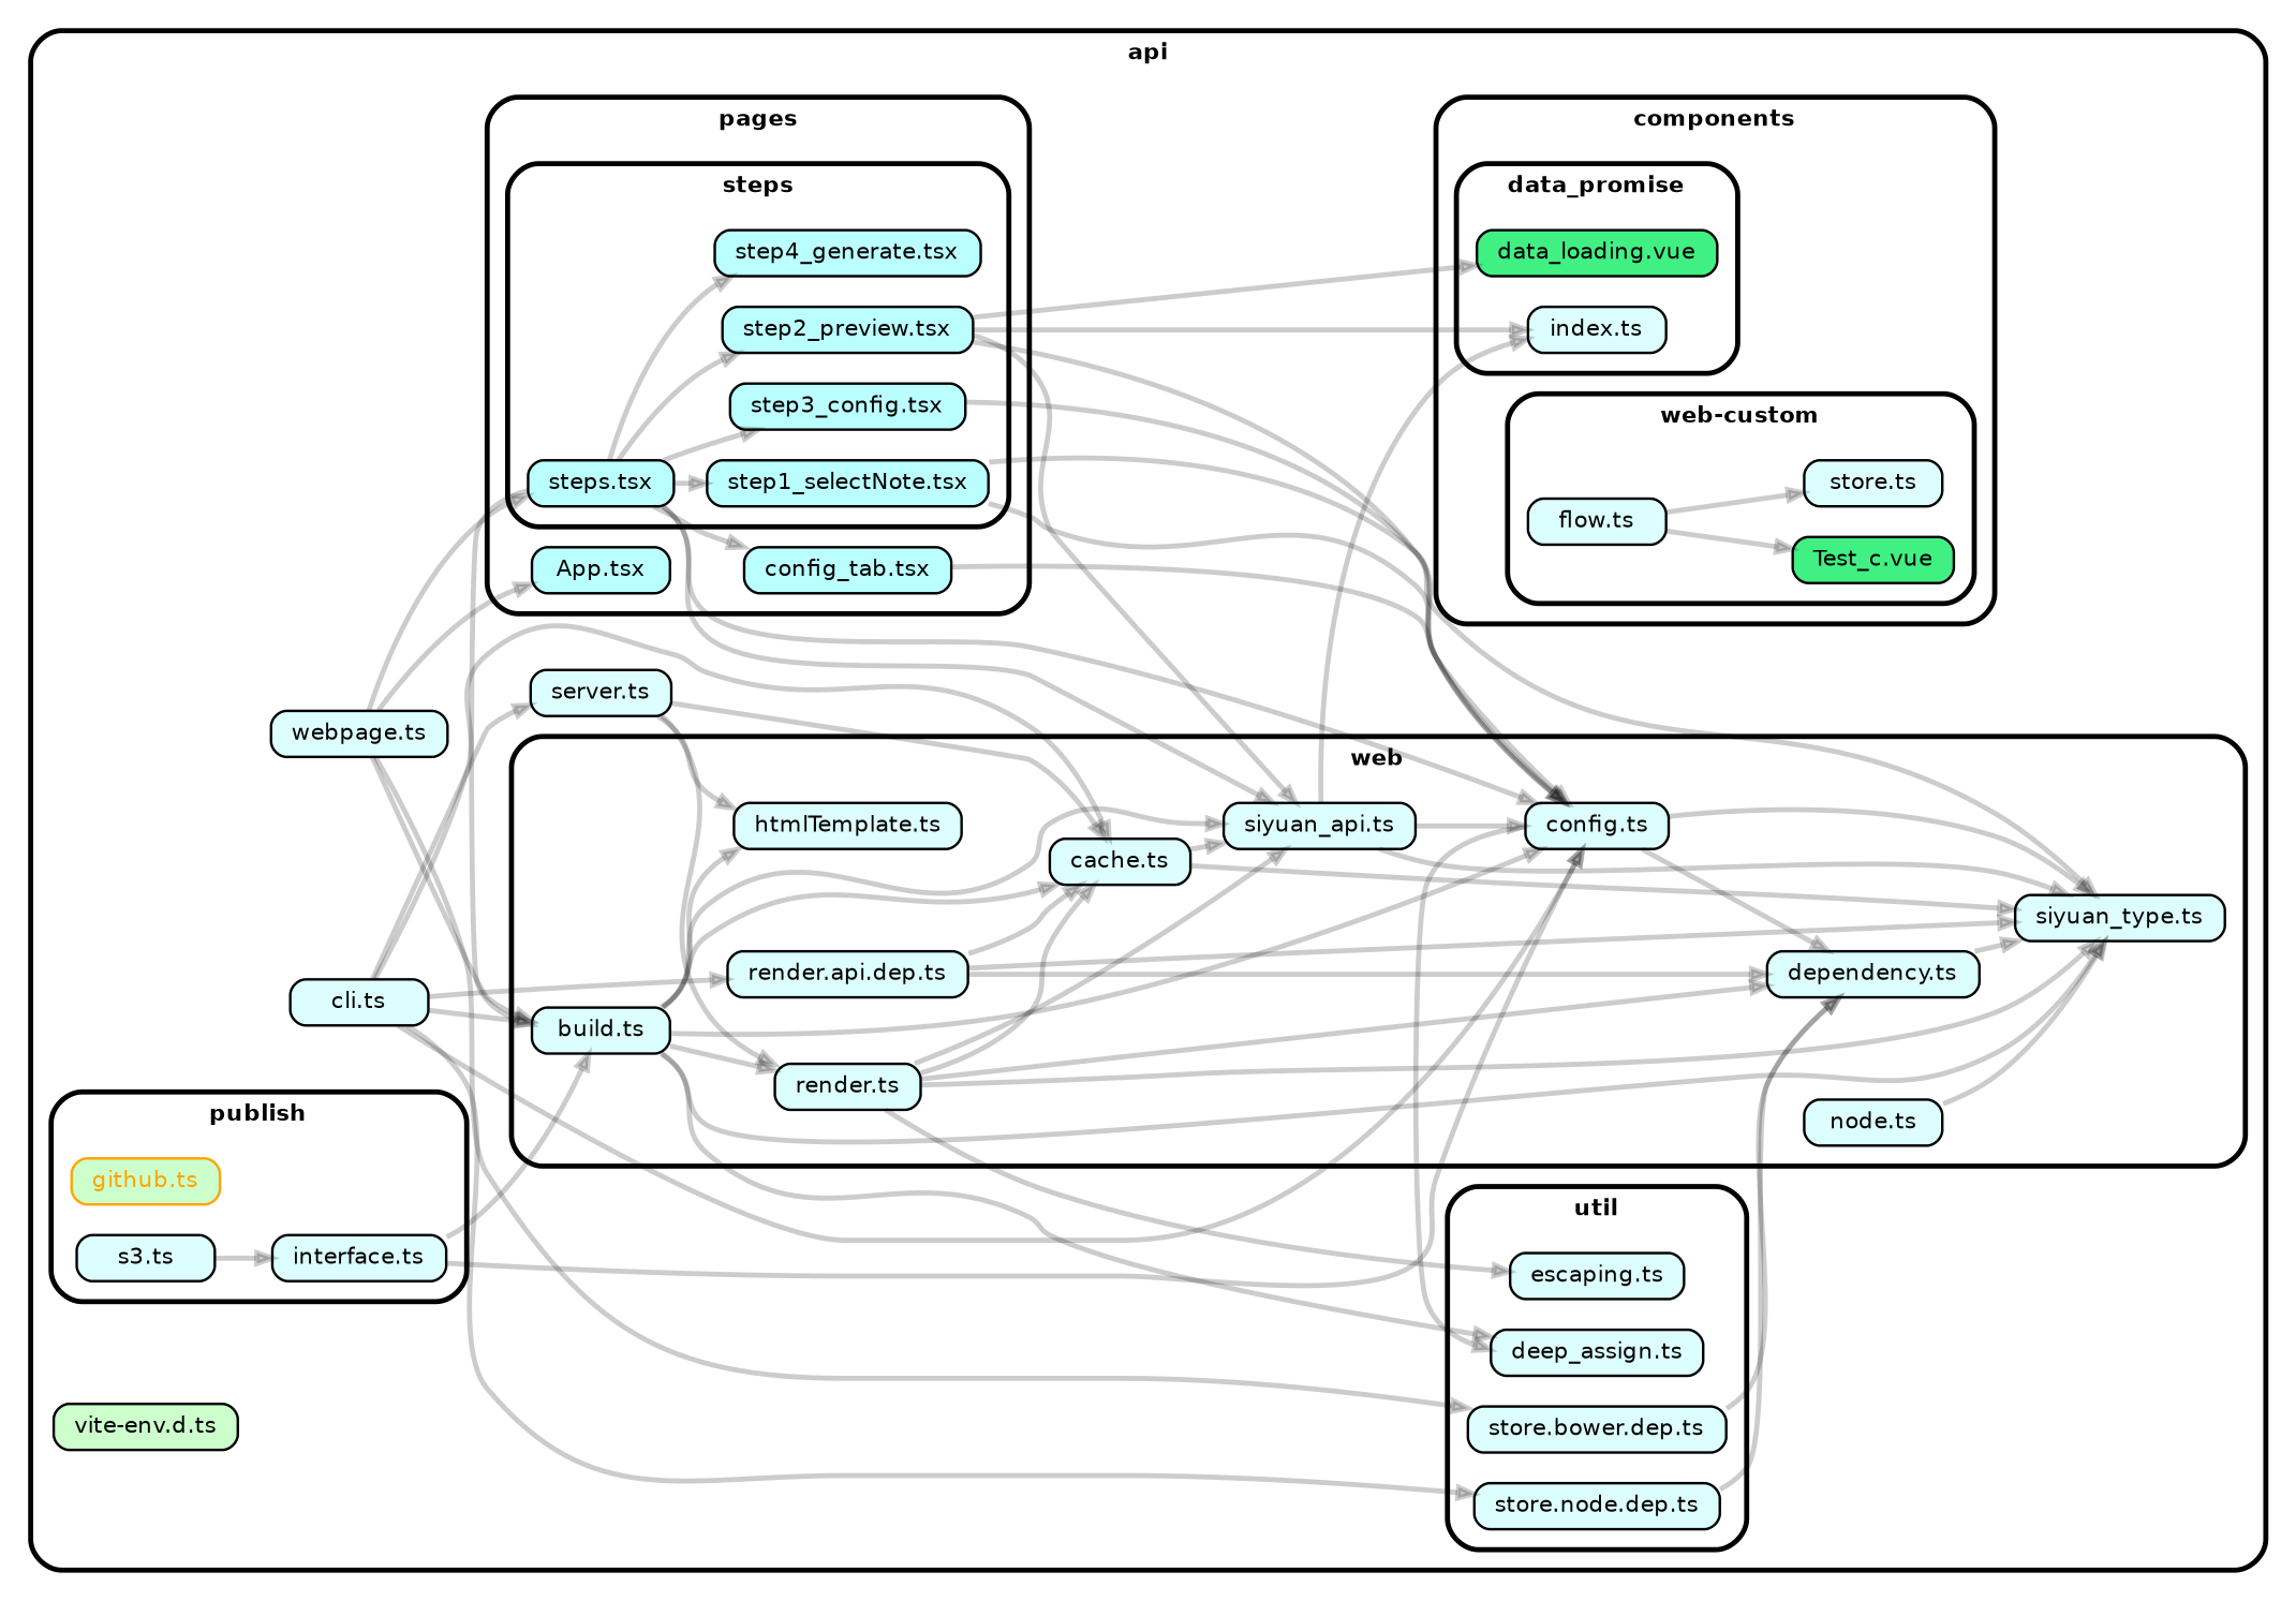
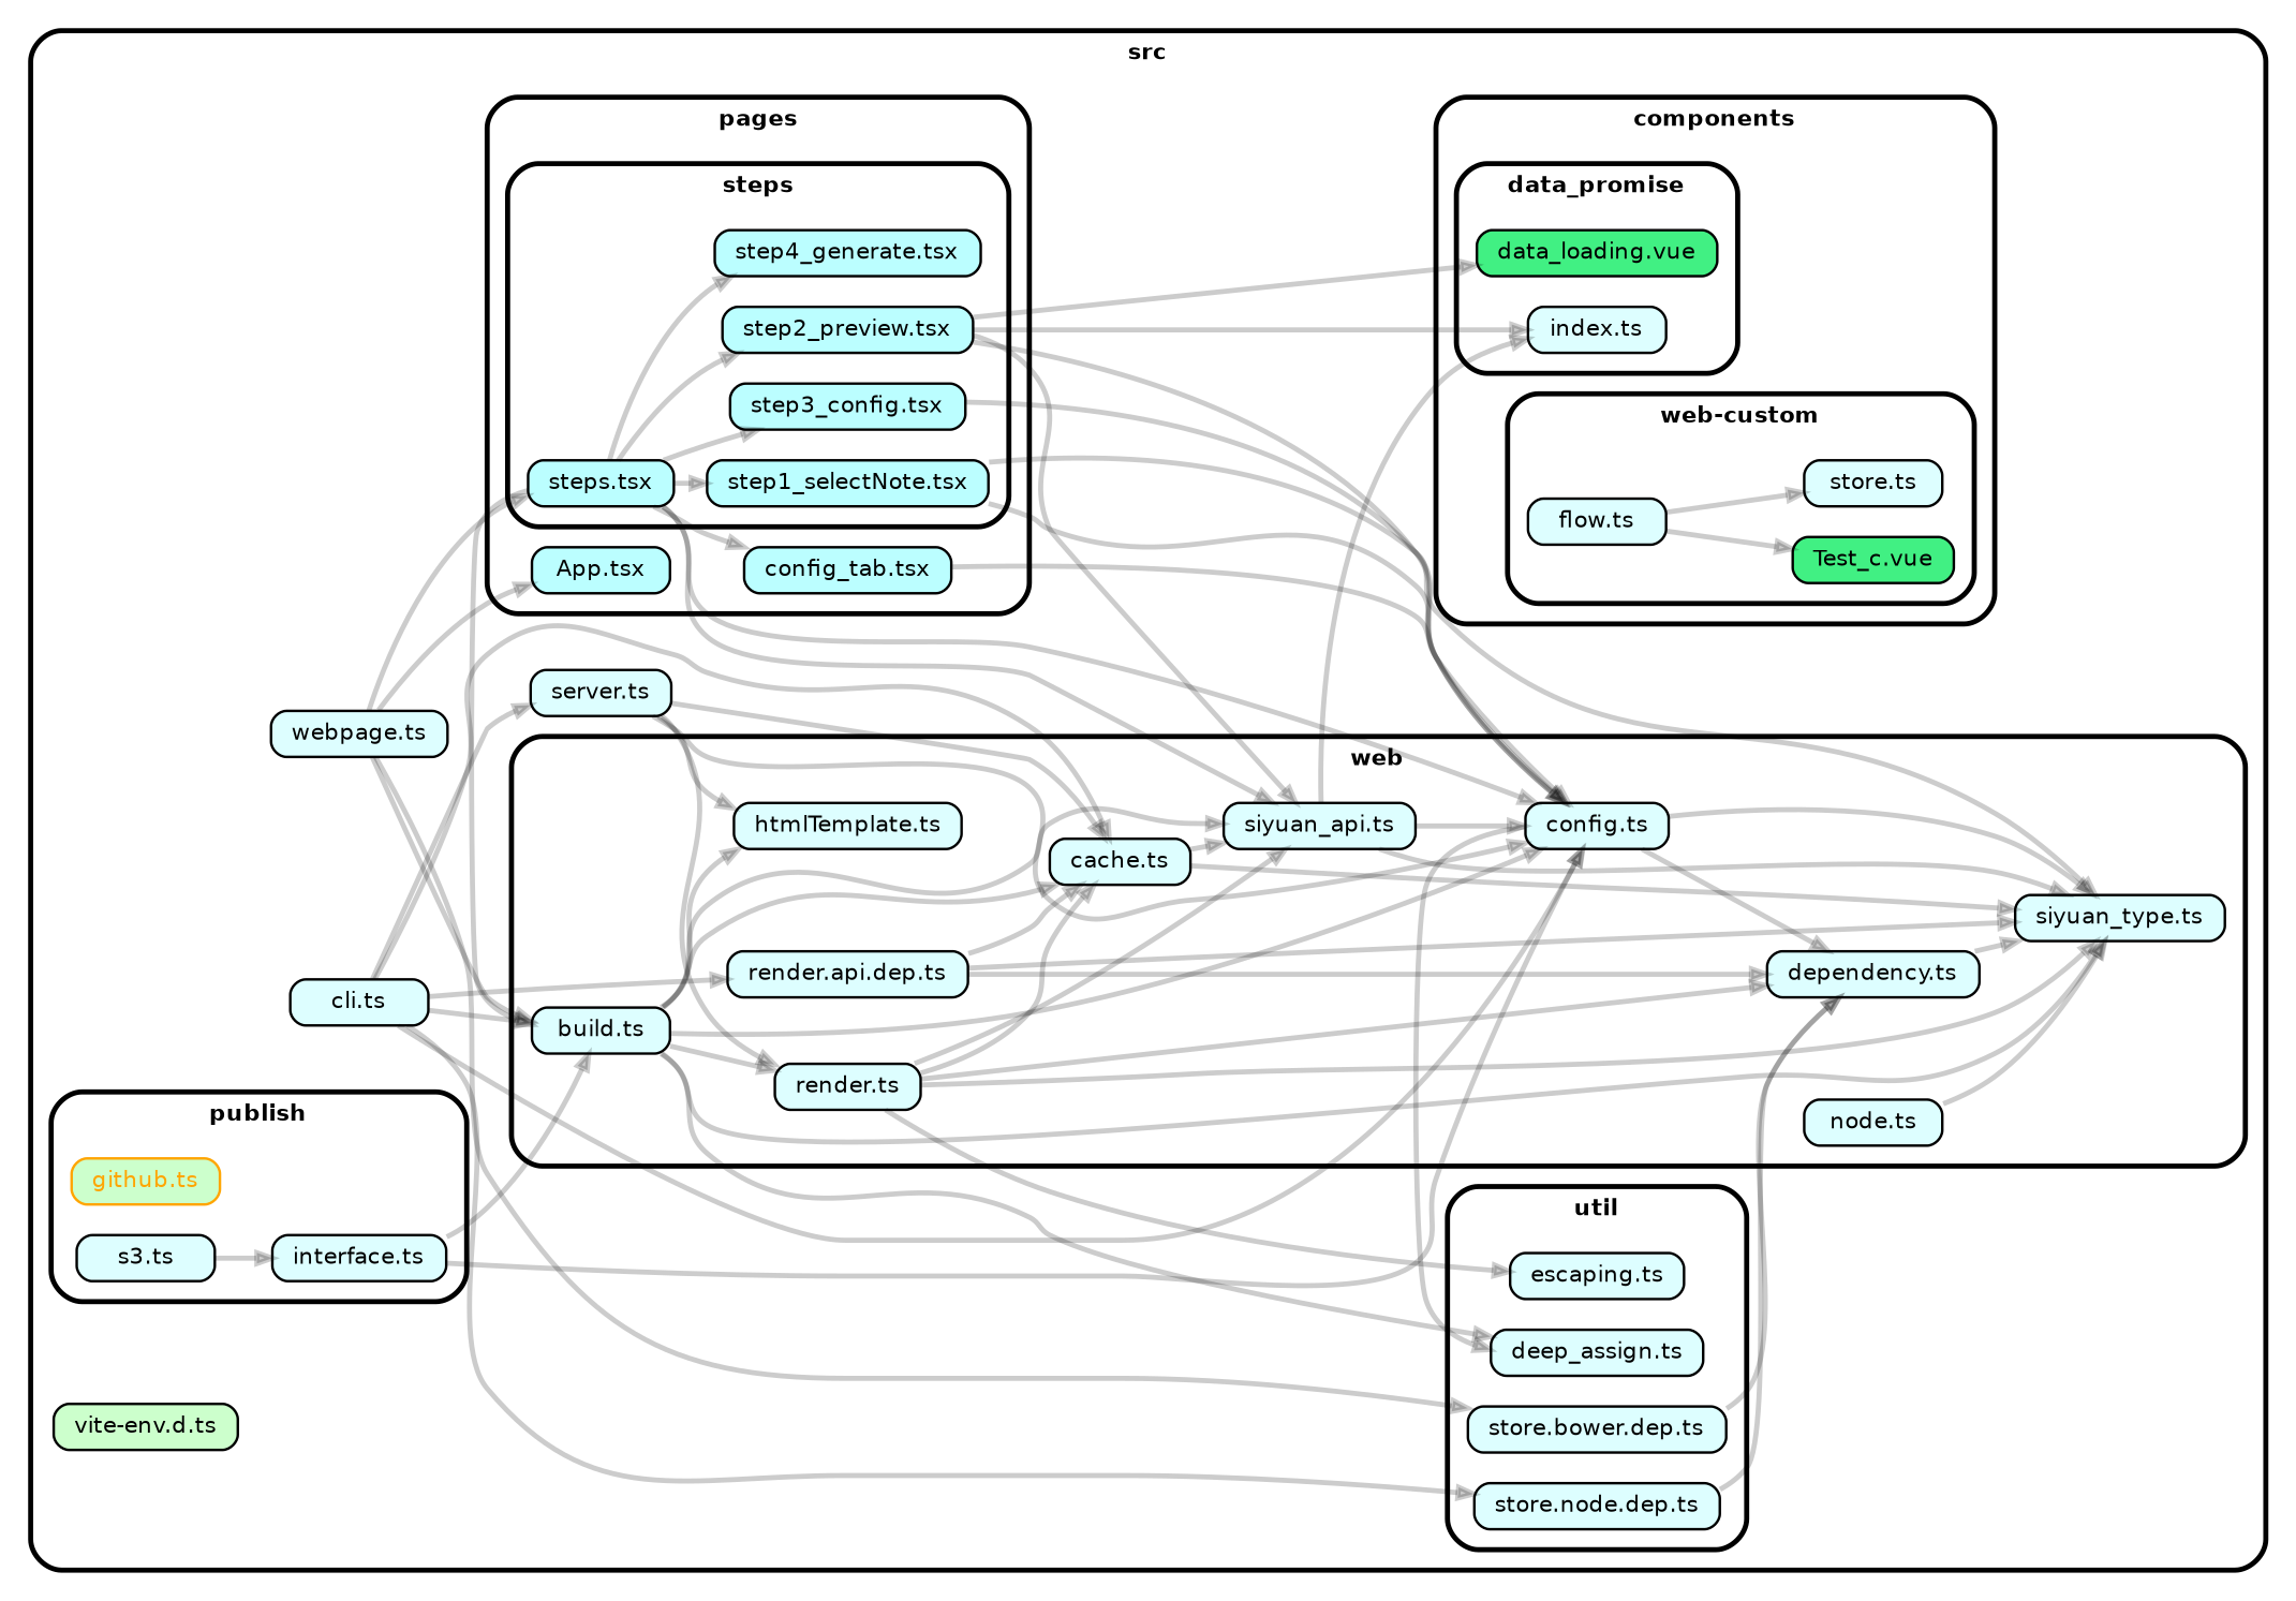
  strict digraph {
    compound=true
    fillcolor="#ffffff"
    fontname="Helvetica-bold"
    fontsize=9
    nodesep=0.16
    rankdir=LR
    ranksep=0.18
    splines=true
    style="rounded,bold,filled"
    node [color=black fillcolor="#ddfeff" fontcolor=black fontname=Helvetica fontsize=9 shape=box style="rounded, filled"]
    edge [arrowhead=normal arrowsize=0.6 color="#00000033" fontname=Helvetica fontsize=9 penwidth=2.0]
    n1 [fillcolor="#41f083" height=0.2 label=<data_loading.vue>]
    n2 [height=0.2 label=<index.ts>]
    n3 [fillcolor="#41f083" height=0.2 label=<Test_c.vue>]
    n4 [height=0.2 label=<flow.ts>]
    n5 [height=0.2 label=<store.ts>]
    n6 [color=orange fillcolor="#ccffcc" fontcolor=orange height=0.2 label=<github.ts>]
    n7 [height=0.2 label=<interface.ts>]
    n8 [height=0.2 label=<s3.ts>]
    n9 [height=0.2 label=<build.ts>]
    n10 [height=0.2 label=<cache.ts>]
    n11 [height=0.2 label=<config.ts>]
    n12 [height=0.2 label=<render.api.dep.ts>]
    n13 [height=0.2 label=<htmlTemplate.ts>]
    n14 [height=0.2 label=<render.ts>]
    n15 [height=0.2 label=<siyuan_api.ts>]
    n16 [height=0.2 label=<siyuan_type.ts>]
    n17 [height=0.2 label=<node.ts>]
    n18 [height=0.2 label=<dependency.ts>]
    n19 [fillcolor="#bbfeff" height=0.2 label=<step1_selectNote.tsx>]
    n20 [fillcolor="#bbfeff" height=0.2 label=<step2_preview.tsx>]
    n21 [fillcolor="#bbfeff" height=0.2 label=<step3_config.tsx>]
    n22 [fillcolor="#bbfeff" height=0.2 label=<step4_generate.tsx>]
    n23 [fillcolor="#bbfeff" height=0.2 label=<steps.tsx>]
    n24 [fillcolor="#bbfeff" height=0.2 label=<App.tsx>]
    n25 [fillcolor="#bbfeff" height=0.2 label=<config_tab.tsx>]
    n26 [height=0.2 label=<store.node.dep.ts>]
    n27 [height=0.2 label=<deep_assign.ts>]
    n28 [height=0.2 label=<escaping.ts>]
    n29 [height=0.2 label=<store.bower.dep.ts>]
    n30 [height=0.2 label=<cli.ts>]
    n31 [height=0.2 label=<server.ts>]
    n32 [fillcolor="#ccffcc" height=0.2 label=<vite-env.d.ts>]
    n33 [height=0.2 label=<webpage.ts>]
    subgraph cluster_1 {
-     label=api
+     label=src
      n30
      n31
      n32
      n33
      subgraph cluster_2 {
        label=components
        subgraph cluster_3 {
          label=data_promise
          n1
          n2
        }
        subgraph cluster_4 {
          label="web-custom"
          n3
          n4
          n5
        }
      }
      subgraph cluster_5 {
        label=publish
        n6
        n7
        n8
      }
      subgraph cluster_6 {
        label=web
        n9
        n10
        n11
        n12
        n13
        n14
        n15
        n16
        n17
        n18
      }
      subgraph cluster_7 {
        label=pages
        n24
        n25
        subgraph cluster_8 {
          label=steps
          n19
          n20
          n21
          n22
          n23
        }
      }
      subgraph cluster_9 {
        label=util
        n26
        n27
        n28
        n29
      }
    }
    n4 -> n3
    n4 -> n5
    n7 -> n9
    n7 -> n11
    n8 -> n7
    n9 -> n10
    n9 -> n11
    n9 -> n13
    n9 -> n14
    n9 -> n15
    n9 -> n16
    n9 -> n27
    n10 -> n15
    n10 -> n16
    n11 -> n16
    n11 -> n18
    n11 -> n27
    n12 -> n10
    n12 -> n16
    n12 -> n18
    n14 -> n10
    n14 -> n15
    n14 -> n16
    n14 -> n18
    n14 -> n28
    n15 -> n2
    n15 -> n11
    n15 -> n16
    n17 -> n16
    n18 -> n16
    n19 -> n11
    n19 -> n16
    n20 -> n1
    n20 -> n2
    n20 -> n11
    n20 -> n15
    n21 -> n11
    n23 -> n9
    n23 -> n11
    n23 -> n15
    n23 -> n19
    n23 -> n20
    n23 -> n21
    n23 -> n22
    n23 -> n25
    n25 -> n11
    n26 -> n18
    n29 -> n18
    n30 -> n9
    n30 -> n10
    n30 -> n11
    n30 -> n12
    n30 -> n26
    n30 -> n31
    n31 -> n10
+   n31 -> n11
    n31 -> n13
    n31 -> n14
    n33 -> n9
    n33 -> n23
    n33 -> n24
    n33 -> n29
  }
